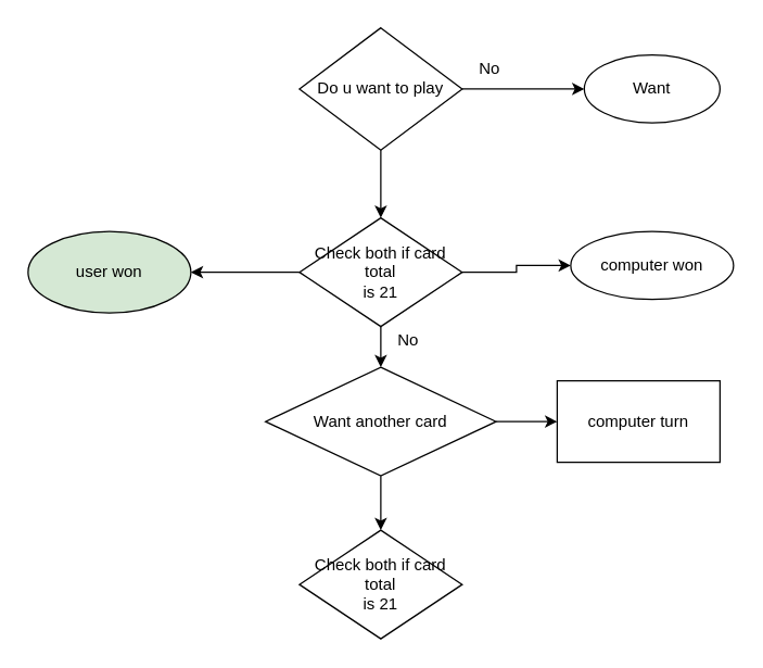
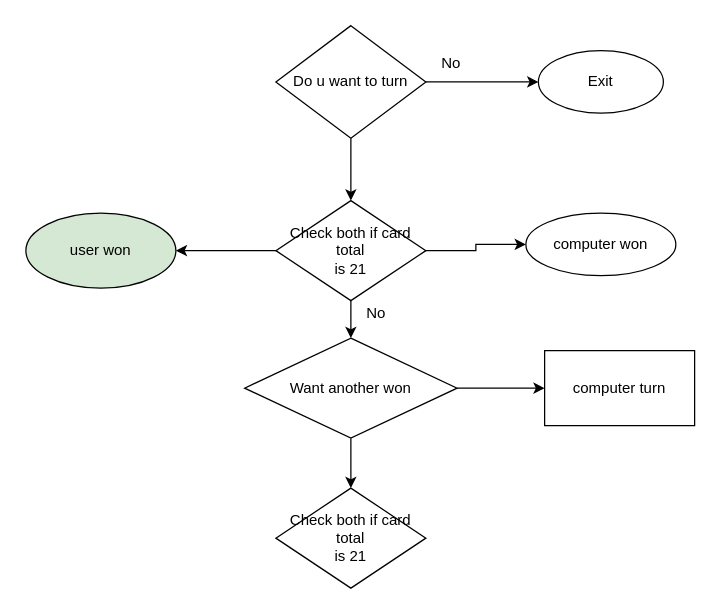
  <mxCell id="0" />
  <mxCell id="1" parent="0" />
  <mxCell id="2" value="" style="edgeStyle=orthogonalEdgeStyle;rounded=0;orthogonalLoop=1;jettySize=auto;html=1;" parent="1" source="4" edge="1"><mxGeometry relative="1" as="geometry"><mxPoint x="430" y="65" as="targetPoint" /></mxGeometry></mxCell>
  <mxCell id="3" value="" style="edgeStyle=orthogonalEdgeStyle;rounded=0;orthogonalLoop=1;jettySize=auto;html=1;" edge="1" parent="1" source="4" target="10"><mxGeometry relative="1" as="geometry" /></mxCell>
- <mxCell id="4" value="Do u want to play" style="rhombus;whiteSpace=wrap;html=1;" parent="1" vertex="1"><mxGeometry x="220" y="20" width="120" height="90" as="geometry" /></mxCell>
- <mxCell id="5" value="Want" style="ellipse;whiteSpace=wrap;html=1;" parent="1" vertex="1"><mxGeometry x="430" y="40" width="100" height="50" as="geometry" /></mxCell>
+ <mxCell id="4" value="Do u want to turn" style="rhombus;whiteSpace=wrap;html=1;" parent="1" vertex="1"><mxGeometry x="220" y="20" width="120" height="90" as="geometry" /></mxCell>
+ <mxCell id="5" value="Exit" style="ellipse;whiteSpace=wrap;html=1;" parent="1" vertex="1"><mxGeometry x="430" y="40" width="100" height="50" as="geometry" /></mxCell>
  <mxCell id="6" value="No" style="text;html=1;align=center;verticalAlign=middle;resizable=0;points=[];autosize=1;strokeColor=none;fillColor=none;" vertex="1" parent="1"><mxGeometry x="345" y="40" width="30" height="20" as="geometry" /></mxCell>
  <mxCell id="7" value="" style="edgeStyle=orthogonalEdgeStyle;rounded=0;orthogonalLoop=1;jettySize=auto;html=1;" edge="1" parent="1" source="10" target="13"><mxGeometry relative="1" as="geometry" /></mxCell>
  <mxCell id="8" value="" style="edgeStyle=orthogonalEdgeStyle;rounded=0;orthogonalLoop=1;jettySize=auto;html=1;" edge="1" parent="1" source="10" target="14"><mxGeometry relative="1" as="geometry" /></mxCell>
  <mxCell id="9" value="" style="edgeStyle=orthogonalEdgeStyle;rounded=0;orthogonalLoop=1;jettySize=auto;html=1;" edge="1" parent="1" source="10" target="15"><mxGeometry relative="1" as="geometry" /></mxCell>
  <mxCell id="10" value="&lt;div&gt;Check both if card total&lt;/div&gt;&lt;div&gt;is 21&lt;br&gt;&lt;/div&gt;" style="rhombus;whiteSpace=wrap;html=1;" vertex="1" parent="1"><mxGeometry x="220" y="160" width="120" height="80" as="geometry" /></mxCell>
  <mxCell id="11" value="" style="edgeStyle=orthogonalEdgeStyle;rounded=0;orthogonalLoop=1;jettySize=auto;html=1;" edge="1" parent="1" source="13" target="17"><mxGeometry relative="1" as="geometry" /></mxCell>
  <mxCell id="12" value="" style="edgeStyle=orthogonalEdgeStyle;rounded=0;orthogonalLoop=1;jettySize=auto;html=1;" edge="1" parent="1" source="13" target="18"><mxGeometry relative="1" as="geometry" /></mxCell>
- <mxCell id="13" value="Want another card" style="rhombus;whiteSpace=wrap;html=1;" vertex="1" parent="1"><mxGeometry x="195" y="270" width="170" height="80" as="geometry" /></mxCell>
+ <mxCell id="13" value="Want another won" style="rhombus;whiteSpace=wrap;html=1;" vertex="1" parent="1"><mxGeometry x="195" y="270" width="170" height="80" as="geometry" /></mxCell>
  <mxCell id="14" value="computer won" style="ellipse;whiteSpace=wrap;html=1;" vertex="1" parent="1"><mxGeometry x="420" y="170" width="120" height="50" as="geometry" /></mxCell>
  <mxCell id="15" value="user won" style="ellipse;whiteSpace=wrap;html=1;fillColor=#d5e8d4;" vertex="1" parent="1"><mxGeometry x="20" y="170" width="120" height="60" as="geometry" /></mxCell>
  <mxCell id="16" value="No" style="text;html=1;align=center;verticalAlign=middle;resizable=0;points=[];autosize=1;strokeColor=none;fillColor=none;" vertex="1" parent="1"><mxGeometry x="285" y="240" width="30" height="20" as="geometry" /></mxCell>
  <mxCell id="17" value="&lt;div&gt;Check both if card total&lt;/div&gt;&lt;div&gt;is 21&lt;br&gt;&lt;/div&gt;" style="rhombus;whiteSpace=wrap;html=1;" vertex="1" parent="1"><mxGeometry x="220" y="390" width="120" height="80" as="geometry" /></mxCell>
- <mxCell id="18" value="computer turn" style="whiteSpace=wrap;html=1;" vertex="1" parent="1"><mxGeometry x="410" y="280" width="120" height="60" as="geometry" /></mxCell>
+ <mxCell id="18" value="computer turn" style="whiteSpace=wrap;html=1;" vertex="1" parent="1"><mxGeometry x="435" y="280" width="120" height="60" as="geometry" /></mxCell>
